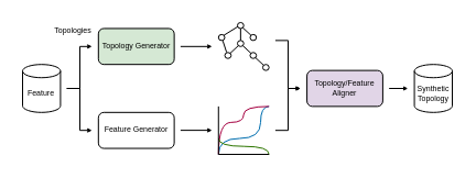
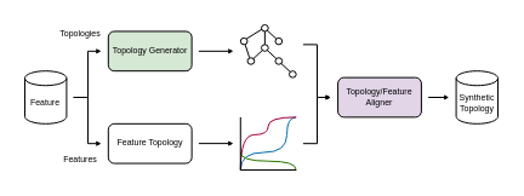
  <mxCell id="0" />
  <mxCell id="1" parent="0" />
  <mxCell id="2" value="" style="group" vertex="1" connectable="0" parent="1"><mxGeometry width="390" height="120" as="geometry" x="20" y="20" /></mxCell>
  <mxCell id="3" value="Feature" style="shape=cylinder3;whiteSpace=wrap;html=1;boundedLbl=1;backgroundOutline=1;size=6.018;fontSize=7;" vertex="1" parent="2"><mxGeometry y="38.182" width="34.412" height="43.636" as="geometry" /></mxCell>
  <mxCell id="4" value="Topology Generator" style="rounded=1;whiteSpace=wrap;html=1;fontSize=7;fillColor=#d5e8d4;" vertex="1" parent="2"><mxGeometry x="68.824" y="5.455" width="68.824" height="32.727" as="geometry" /></mxCell>
- <mxCell id="5" value="Feature Generator" style="rounded=1;whiteSpace=wrap;html=1;fontSize=7;" vertex="1" parent="2"><mxGeometry x="68.824" y="81.818" width="68.824" height="32.727" as="geometry" /></mxCell>
+ <mxCell id="5" value="Feature Topology" style="rounded=1;whiteSpace=wrap;html=1;fontSize=7;" vertex="1" parent="2"><mxGeometry x="68.824" y="81.818" width="68.824" height="32.727" as="geometry" /></mxCell>
  <mxCell id="6" value="" style="ellipse;whiteSpace=wrap;html=1;fontSize=7;" vertex="1" parent="2"><mxGeometry x="177.794" y="10.909" width="5.735" height="5.455" as="geometry" /></mxCell>
  <mxCell id="7" value="" style="ellipse;whiteSpace=wrap;html=1;fontSize=7;" vertex="1" parent="2"><mxGeometry x="183.529" y="27.273" width="5.735" height="5.455" as="geometry" /></mxCell>
  <mxCell id="8" value="" style="ellipse;whiteSpace=wrap;html=1;fontSize=7;" vertex="1" parent="2"><mxGeometry x="195" width="5.735" height="5.455" as="geometry" /></mxCell>
  <mxCell id="9" value="" style="ellipse;whiteSpace=wrap;html=1;fontSize=7;" vertex="1" parent="2"><mxGeometry x="195" y="16.364" width="5.735" height="5.455" as="geometry" /></mxCell>
  <mxCell id="10" value="" style="ellipse;whiteSpace=wrap;html=1;fontSize=7;" vertex="1" parent="2"><mxGeometry x="206.471" y="10.909" width="5.735" height="5.455" as="geometry" /></mxCell>
  <mxCell id="11" value="" style="ellipse;whiteSpace=wrap;html=1;fontSize=7;" vertex="1" parent="2"><mxGeometry x="206.471" y="27.273" width="5.735" height="5.455" as="geometry" /></mxCell>
  <mxCell id="12" value="" style="ellipse;whiteSpace=wrap;html=1;fontSize=7;" vertex="1" parent="2"><mxGeometry x="217.941" y="38.182" width="5.735" height="5.455" as="geometry" /></mxCell>
  <mxCell id="13" value="" style="endArrow=none;html=1;rounded=0;exitX=0.684;exitY=1.049;exitDx=0;exitDy=0;entryX=0.288;entryY=-0.021;entryDx=0;entryDy=0;entryPerimeter=0;exitPerimeter=0;fontSize=7;" edge="1" parent="2" source="6" target="7"><mxGeometry width="50" height="50" relative="1" as="geometry"><mxPoint x="131.912" y="60" as="sourcePoint" /><mxPoint x="160.588" y="32.727" as="targetPoint" /></mxGeometry></mxCell>
  <mxCell id="14" value="" style="endArrow=none;html=1;rounded=0;exitX=0.5;exitY=1;exitDx=0;exitDy=0;entryX=0.5;entryY=0;entryDx=0;entryDy=0;fontSize=7;" edge="1" parent="2" source="8" target="9"><mxGeometry width="50" height="50" relative="1" as="geometry"><mxPoint x="131.912" y="60" as="sourcePoint" /><mxPoint x="160.588" y="32.727" as="targetPoint" /></mxGeometry></mxCell>
  <mxCell id="15" value="" style="endArrow=none;html=1;rounded=0;exitX=0;exitY=0;exitDx=0;exitDy=0;entryX=1;entryY=1;entryDx=0;entryDy=0;fontSize=7;" edge="1" parent="2" source="10" target="8"><mxGeometry width="50" height="50" relative="1" as="geometry"><mxPoint x="131.912" y="60" as="sourcePoint" /><mxPoint x="160.588" y="32.727" as="targetPoint" /></mxGeometry></mxCell>
  <mxCell id="16" value="" style="endArrow=none;html=1;rounded=0;exitX=1;exitY=1;exitDx=0;exitDy=0;entryX=0;entryY=0;entryDx=0;entryDy=0;fontSize=7;" edge="1" parent="2" source="9" target="11"><mxGeometry width="50" height="50" relative="1" as="geometry"><mxPoint x="131.912" y="60" as="sourcePoint" /><mxPoint x="160.588" y="32.727" as="targetPoint" /></mxGeometry></mxCell>
  <mxCell id="17" value="" style="endArrow=none;html=1;rounded=0;exitX=1;exitY=1;exitDx=0;exitDy=0;entryX=0;entryY=0;entryDx=0;entryDy=0;fontSize=7;" edge="1" parent="2" source="11" target="12"><mxGeometry width="50" height="50" relative="1" as="geometry"><mxPoint x="131.912" y="60" as="sourcePoint" /><mxPoint x="160.588" y="32.727" as="targetPoint" /></mxGeometry></mxCell>
  <mxCell id="18" value="" style="endArrow=none;html=1;rounded=0;entryX=1;entryY=0;entryDx=0;entryDy=0;exitX=0;exitY=1;exitDx=0;exitDy=0;fontSize=7;" edge="1" parent="2" source="9" target="7"><mxGeometry width="50" height="50" relative="1" as="geometry"><mxPoint x="131.912" y="60" as="sourcePoint" /><mxPoint x="160.588" y="32.727" as="targetPoint" /></mxGeometry></mxCell>
  <mxCell id="19" value="" style="endArrow=none;html=1;rounded=0;entryX=0.079;entryY=0.677;entryDx=0;entryDy=0;entryPerimeter=0;exitX=1;exitY=0;exitDx=0;exitDy=0;fontSize=7;" edge="1" parent="2" source="6" target="8"><mxGeometry width="50" height="50" relative="1" as="geometry"><mxPoint x="183.529" y="5.455" as="sourcePoint" /><mxPoint x="160.588" y="32.727" as="targetPoint" /></mxGeometry></mxCell>
  <mxCell id="20" value="Topology/Feature&lt;br style=&quot;font-size: 7px;&quot;&gt;Aligner" style="rounded=1;whiteSpace=wrap;html=1;fontSize=7;fillColor=#e1d5e7;" vertex="1" parent="2"><mxGeometry x="258.088" y="43.636" width="68.824" height="32.727" as="geometry" /></mxCell>
  <mxCell id="21" value="Synthetic Topology" style="shape=cylinder3;whiteSpace=wrap;html=1;boundedLbl=1;backgroundOutline=1;size=6.018;fontSize=7;" vertex="1" parent="2"><mxGeometry x="355.588" y="38.182" width="34.412" height="43.636" as="geometry" /></mxCell>
  <mxCell id="22" value="" style="endArrow=classic;html=1;rounded=0;edgeStyle=elbowEdgeStyle;fontSize=7;endSize=2;" edge="1" parent="2"><mxGeometry width="50" height="50" relative="1" as="geometry"><mxPoint x="40.147" y="60" as="sourcePoint" /><mxPoint x="63.088" y="21.818" as="targetPoint" /></mxGeometry></mxCell>
  <mxCell id="23" value="" style="endArrow=classic;html=1;rounded=0;edgeStyle=elbowEdgeStyle;fontSize=7;endSize=2;" edge="1" parent="2"><mxGeometry width="50" height="50" relative="1" as="geometry"><mxPoint x="40.147" y="60" as="sourcePoint" /><mxPoint x="63.088" y="98.182" as="targetPoint" /></mxGeometry></mxCell>
  <mxCell id="24" value="" style="endArrow=classic;html=1;rounded=0;fontSize=7;endSize=2;" edge="1" parent="2"><mxGeometry width="50" height="50" relative="1" as="geometry"><mxPoint x="143.382" y="21.818" as="sourcePoint" /><mxPoint x="172.059" y="21.818" as="targetPoint" /></mxGeometry></mxCell>
  <mxCell id="25" value="" style="endArrow=classic;html=1;rounded=0;fontSize=7;endSize=2;" edge="1" parent="2"><mxGeometry width="50" height="50" relative="1" as="geometry"><mxPoint x="143.382" y="98.116" as="sourcePoint" /><mxPoint x="172.059" y="98.116" as="targetPoint" /></mxGeometry></mxCell>
  <mxCell id="26" value="" style="endArrow=classic;html=1;rounded=0;edgeStyle=elbowEdgeStyle;fontSize=7;endSize=2;" edge="1" parent="2"><mxGeometry width="50" height="50" relative="1" as="geometry"><mxPoint x="229.412" y="16.364" as="sourcePoint" /><mxPoint x="252.353" y="60" as="targetPoint" /></mxGeometry></mxCell>
  <mxCell id="27" value="" style="endArrow=classic;html=1;rounded=0;edgeStyle=elbowEdgeStyle;fontSize=7;endSize=2;" edge="1" parent="2"><mxGeometry width="50" height="50" relative="1" as="geometry"><mxPoint x="229.412" y="98.182" as="sourcePoint" /><mxPoint x="252.353" y="60" as="targetPoint" /></mxGeometry></mxCell>
  <mxCell id="28" value="" style="group;fontSize=7;" vertex="1" connectable="0" parent="2"><mxGeometry x="177.794" y="76.364" width="45.882" height="43.636" as="geometry" /></mxCell>
  <mxCell id="29" value="" style="endArrow=none;html=1;rounded=0;edgeStyle=orthogonalEdgeStyle;curved=1;fillColor=#1ba1e2;strokeColor=#006EAF;fontSize=7;" edge="1" parent="28"><mxGeometry width="50" height="50" relative="1" as="geometry"><mxPoint y="43.636" as="sourcePoint" /><mxPoint x="45.882" as="targetPoint" /><Array as="points"><mxPoint y="29.091" /><mxPoint x="38.235" y="29.091" /><mxPoint x="38.235" /></Array></mxGeometry></mxCell>
  <mxCell id="30" value="" style="endArrow=none;html=1;rounded=0;edgeStyle=orthogonalEdgeStyle;curved=1;fillColor=#d80073;strokeColor=#A50040;fontSize=7;" edge="1" parent="28"><mxGeometry width="50" height="50" relative="1" as="geometry"><mxPoint y="43.636" as="sourcePoint" /><mxPoint x="45.882" as="targetPoint" /><Array as="points"><mxPoint y="14.545" /><mxPoint x="22.941" y="14.545" /><mxPoint x="22.941" /></Array></mxGeometry></mxCell>
  <mxCell id="31" value="" style="endArrow=none;html=1;rounded=0;edgeStyle=orthogonalEdgeStyle;curved=1;fillColor=#60a917;strokeColor=#2D7600;fontSize=7;" edge="1" parent="28"><mxGeometry width="50" height="50" relative="1" as="geometry"><mxPoint y="29.091" as="sourcePoint" /><mxPoint x="45.882" y="43.636" as="targetPoint" /><Array as="points"><mxPoint y="36.364" /><mxPoint x="45.882" y="36.364" /></Array></mxGeometry></mxCell>
  <mxCell id="32" value="" style="endArrow=none;html=1;rounded=0;fontSize=7;" edge="1" parent="28"><mxGeometry width="50" height="50" relative="1" as="geometry"><mxPoint y="43.636" as="sourcePoint" /><mxPoint x="45.882" y="43.636" as="targetPoint" /></mxGeometry></mxCell>
  <mxCell id="33" value="" style="endArrow=none;html=1;rounded=0;fontSize=7;" edge="1" parent="28"><mxGeometry width="50" height="50" relative="1" as="geometry"><mxPoint as="sourcePoint" /><mxPoint y="43.636" as="targetPoint" /></mxGeometry></mxCell>
  <mxCell id="34" value="" style="endArrow=classic;html=1;rounded=0;fontSize=7;endSize=2;" edge="1" parent="2"><mxGeometry width="50" height="50" relative="1" as="geometry"><mxPoint x="332.647" y="60" as="sourcePoint" /><mxPoint x="349.853" y="60" as="targetPoint" /></mxGeometry></mxCell>
  <mxCell id="35" value="Topologies" style="text;html=1;strokeColor=none;fillColor=none;align=center;verticalAlign=middle;whiteSpace=wrap;rounded=0;fontSize=7;" vertex="1" parent="2"><mxGeometry x="28.676" y="0.005" width="34.412" height="16.364" as="geometry" /></mxCell>
+ <mxCell id="36" value="Features" style="text;html=1;strokeColor=none;fillColor=none;align=center;verticalAlign=middle;whiteSpace=wrap;rounded=0;fontSize=7;" vertex="1" parent="2"><mxGeometry x="28.676" y="103.632" width="34.412" height="16.364" as="geometry" /></mxCell>
